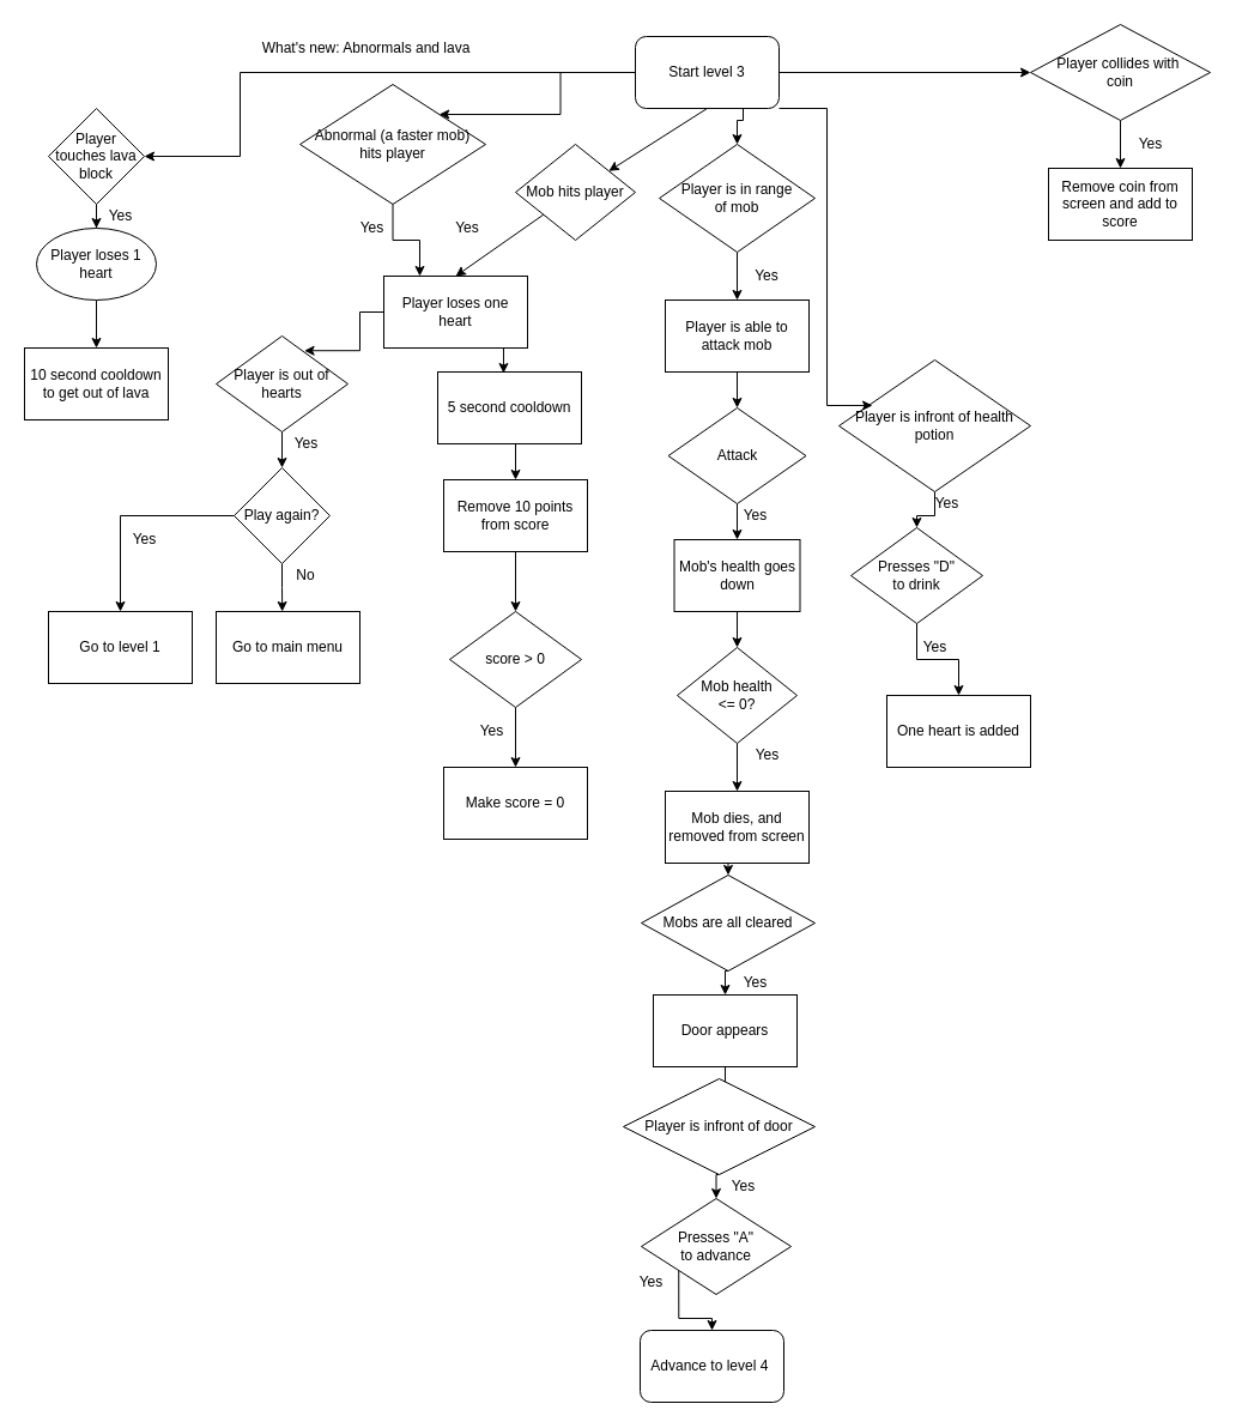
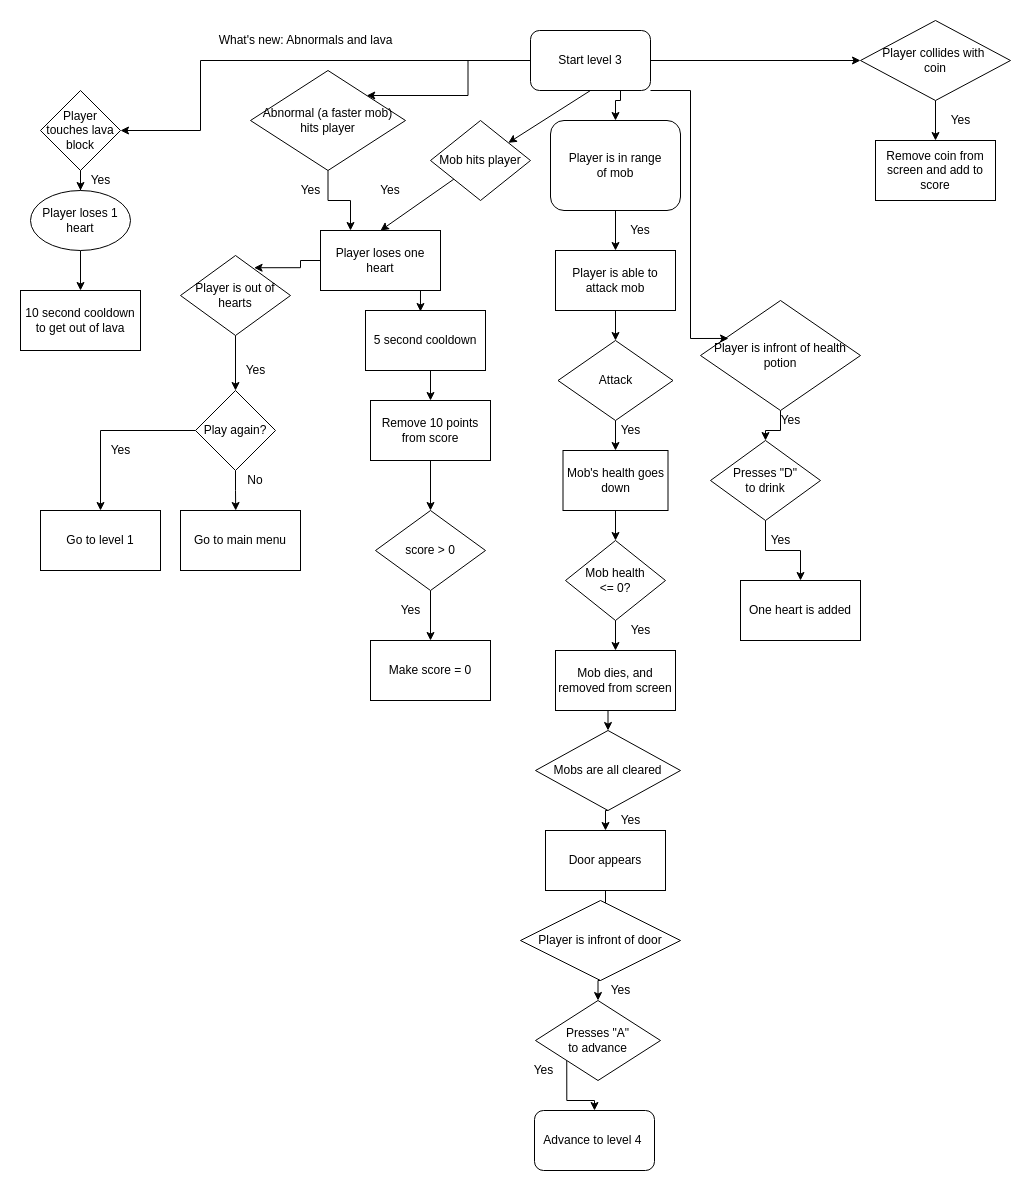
  <mxCell id="0" />
  <mxCell id="1" parent="0" />
  <mxCell id="2" value="" style="group" parent="1" vertex="1" connectable="0"><mxGeometry x="530" y="30" width="120" height="60" as="geometry" /></mxCell>
  <mxCell id="3" value="Start level 3" style="rounded=1;whiteSpace=wrap;html=1;" parent="2" vertex="1"><mxGeometry width="120" height="60" as="geometry" /></mxCell>
  <mxCell id="4" value="Mob hits player" style="rhombus;whiteSpace=wrap;html=1;" parent="1" vertex="1"><mxGeometry x="430" y="120" width="100" height="80" as="geometry" /></mxCell>
  <mxCell id="5" style="edgeStyle=orthogonalEdgeStyle;rounded=0;orthogonalLoop=1;jettySize=auto;html=1;exitX=1;exitY=1;exitDx=0;exitDy=0;entryX=0.458;entryY=0.017;entryDx=0;entryDy=0;entryPerimeter=0;" parent="1" source="7" target="40" edge="1"><mxGeometry relative="1" as="geometry" /></mxCell>
  <mxCell id="6" style="edgeStyle=orthogonalEdgeStyle;rounded=0;orthogonalLoop=1;jettySize=auto;html=1;exitX=0;exitY=0.5;exitDx=0;exitDy=0;entryX=0.669;entryY=0.153;entryDx=0;entryDy=0;entryPerimeter=0;" parent="1" source="7" target="38" edge="1"><mxGeometry relative="1" as="geometry" /></mxCell>
  <mxCell id="7" value="Player loses one heart" style="rounded=0;whiteSpace=wrap;html=1;" parent="1" vertex="1"><mxGeometry x="320" y="230" width="120" height="60" as="geometry" /></mxCell>
  <mxCell id="8" value="" style="endArrow=classic;html=1;entryX=0.5;entryY=0;entryDx=0;entryDy=0;" parent="1" source="4" target="7" edge="1"><mxGeometry width="50" height="50" relative="1" as="geometry"><mxPoint x="570" y="300" as="sourcePoint" /><mxPoint x="390" y="180" as="targetPoint" /></mxGeometry></mxCell>
  <mxCell id="9" value="Yes" style="text;html=1;strokeColor=none;fillColor=none;align=center;verticalAlign=middle;whiteSpace=wrap;rounded=0;" parent="1" vertex="1"><mxGeometry x="370" y="180" width="40" height="20" as="geometry" /></mxCell>
  <mxCell id="10" value="" style="endArrow=classic;html=1;exitX=0.5;exitY=1;exitDx=0;exitDy=0;" parent="1" source="3" target="4" edge="1"><mxGeometry width="50" height="50" relative="1" as="geometry"><mxPoint x="570" y="300" as="sourcePoint" /><mxPoint x="620" y="250" as="targetPoint" /></mxGeometry></mxCell>
  <mxCell id="11" style="edgeStyle=orthogonalEdgeStyle;rounded=0;orthogonalLoop=1;jettySize=auto;html=1;exitX=0.5;exitY=1;exitDx=0;exitDy=0;entryX=0.5;entryY=0;entryDx=0;entryDy=0;" parent="1" source="12" target="14" edge="1"><mxGeometry relative="1" as="geometry" /></mxCell>
- <mxCell id="12" value="Player is in range&lt;br&gt;of mob" style="rhombus;whiteSpace=wrap;html=1;" parent="1" vertex="1"><mxGeometry x="550" y="120" width="130" height="90" as="geometry" /></mxCell>
+ <mxCell id="12" value="Player is in range&lt;br&gt;of mob" style="whiteSpace=wrap;html=1;rounded=1;" parent="1" vertex="1"><mxGeometry x="550" y="120" width="130" height="90" as="geometry" /></mxCell>
  <mxCell id="13" style="edgeStyle=orthogonalEdgeStyle;rounded=0;orthogonalLoop=1;jettySize=auto;html=1;exitX=0.5;exitY=1;exitDx=0;exitDy=0;entryX=0.5;entryY=0;entryDx=0;entryDy=0;" parent="1" source="14" target="16" edge="1"><mxGeometry relative="1" as="geometry" /></mxCell>
  <mxCell id="14" value="Player is able to attack mob" style="rounded=0;whiteSpace=wrap;html=1;" parent="1" vertex="1"><mxGeometry x="555" y="250" width="120" height="60" as="geometry" /></mxCell>
  <mxCell id="15" style="edgeStyle=orthogonalEdgeStyle;rounded=0;orthogonalLoop=1;jettySize=auto;html=1;exitX=0.5;exitY=1;exitDx=0;exitDy=0;entryX=0.5;entryY=0;entryDx=0;entryDy=0;" parent="1" source="16" target="17" edge="1"><mxGeometry relative="1" as="geometry" /></mxCell>
  <mxCell id="16" value="Attack" style="rhombus;whiteSpace=wrap;html=1;" parent="1" vertex="1"><mxGeometry x="557.5" y="340" width="115" height="80" as="geometry" /></mxCell>
  <mxCell id="17" value="Mob's health goes down" style="rounded=0;whiteSpace=wrap;html=1;" parent="1" vertex="1"><mxGeometry x="562.5" y="450" width="105" height="60" as="geometry" /></mxCell>
  <mxCell id="18" style="edgeStyle=orthogonalEdgeStyle;rounded=0;orthogonalLoop=1;jettySize=auto;html=1;exitX=0.75;exitY=1;exitDx=0;exitDy=0;entryX=0.5;entryY=0;entryDx=0;entryDy=0;" parent="1" source="3" target="12" edge="1"><mxGeometry relative="1" as="geometry"><Array as="points"><mxPoint x="615" y="100" /></Array></mxGeometry></mxCell>
  <mxCell id="19" value="Yes" style="text;html=1;strokeColor=none;fillColor=none;align=center;verticalAlign=middle;whiteSpace=wrap;rounded=0;" parent="1" vertex="1"><mxGeometry x="620" y="220" width="40" height="20" as="geometry" /></mxCell>
  <mxCell id="20" value="Yes" style="text;html=1;align=center;verticalAlign=middle;resizable=0;points=[];autosize=1;" parent="1" vertex="1"><mxGeometry x="610" y="420" width="40" height="20" as="geometry" /></mxCell>
  <mxCell id="21" value="Mob health&lt;br&gt;&amp;lt;= 0?" style="rhombus;whiteSpace=wrap;html=1;" parent="1" vertex="1"><mxGeometry x="565" y="540" width="100" height="80" as="geometry" /></mxCell>
  <mxCell id="22" value="" style="endArrow=classic;html=1;exitX=0.5;exitY=1;exitDx=0;exitDy=0;entryX=0.5;entryY=0;entryDx=0;entryDy=0;" parent="1" source="17" target="21" edge="1"><mxGeometry width="50" height="50" relative="1" as="geometry"><mxPoint x="570" y="590" as="sourcePoint" /><mxPoint x="620" y="540" as="targetPoint" /></mxGeometry></mxCell>
  <mxCell id="23" style="edgeStyle=orthogonalEdgeStyle;rounded=0;orthogonalLoop=1;jettySize=auto;html=1;exitX=0.5;exitY=1;exitDx=0;exitDy=0;entryX=0.5;entryY=0;entryDx=0;entryDy=0;" parent="1" source="24" target="49" edge="1"><mxGeometry relative="1" as="geometry" /></mxCell>
- <mxCell id="24" value="Mob dies, and removed from screen" style="rounded=0;whiteSpace=wrap;html=1;" parent="1" vertex="1"><mxGeometry x="555" y="660" width="120" height="60" as="geometry" /></mxCell>
+ <mxCell id="24" value="Mob dies, and removed from screen" style="rounded=0;whiteSpace=wrap;html=1;" parent="1" vertex="1"><mxGeometry x="555" y="650" width="120" height="60" as="geometry" /></mxCell>
  <mxCell id="25" value="" style="endArrow=classic;html=1;exitX=0.5;exitY=1;exitDx=0;exitDy=0;" parent="1" source="21" target="24" edge="1"><mxGeometry width="50" height="50" relative="1" as="geometry"><mxPoint x="570" y="430" as="sourcePoint" /><mxPoint x="620" y="380" as="targetPoint" /></mxGeometry></mxCell>
  <mxCell id="26" style="edgeStyle=orthogonalEdgeStyle;rounded=0;orthogonalLoop=1;jettySize=auto;html=1;exitX=1;exitY=0.5;exitDx=0;exitDy=0;entryX=0;entryY=0.5;entryDx=0;entryDy=0;" parent="1" source="3" target="28" edge="1"><mxGeometry relative="1" as="geometry"><mxPoint x="780" y="69.8" as="targetPoint" /></mxGeometry></mxCell>
  <mxCell id="27" style="edgeStyle=orthogonalEdgeStyle;rounded=0;orthogonalLoop=1;jettySize=auto;html=1;exitX=0.5;exitY=1;exitDx=0;exitDy=0;entryX=0.5;entryY=0;entryDx=0;entryDy=0;" parent="1" source="28" target="29" edge="1"><mxGeometry relative="1" as="geometry" /></mxCell>
  <mxCell id="28" value="Player collides with&amp;nbsp;&lt;br&gt;coin" style="rhombus;whiteSpace=wrap;html=1;" parent="1" vertex="1"><mxGeometry x="860" width="150" height="80" as="geometry" y="20" /></mxCell>
  <mxCell id="29" value="Remove coin from screen and add to score" style="whiteSpace=wrap;html=1;" parent="1" vertex="1"><mxGeometry x="875" y="140" width="120" height="60" as="geometry" /></mxCell>
  <mxCell id="30" style="edgeStyle=orthogonalEdgeStyle;rounded=0;orthogonalLoop=1;jettySize=auto;html=1;exitX=0.5;exitY=1;exitDx=0;exitDy=0;entryX=0.5;entryY=0;entryDx=0;entryDy=0;" parent="1" source="31" target="33" edge="1"><mxGeometry relative="1" as="geometry" /></mxCell>
  <mxCell id="31" value="Remove 10 points from score" style="whiteSpace=wrap;html=1;" parent="1" vertex="1"><mxGeometry x="370" y="400" width="120" height="60" as="geometry" /></mxCell>
  <mxCell id="32" style="edgeStyle=orthogonalEdgeStyle;rounded=0;orthogonalLoop=1;jettySize=auto;html=1;exitX=0.5;exitY=1;exitDx=0;exitDy=0;entryX=0.5;entryY=0;entryDx=0;entryDy=0;" parent="1" source="33" target="34" edge="1"><mxGeometry relative="1" as="geometry" /></mxCell>
  <mxCell id="33" value="score &amp;gt; 0" style="rhombus;whiteSpace=wrap;html=1;" parent="1" vertex="1"><mxGeometry x="375" y="510" width="110" height="80" as="geometry" /></mxCell>
  <mxCell id="34" value="Make score = 0" style="rounded=0;whiteSpace=wrap;html=1;" parent="1" vertex="1"><mxGeometry x="370" y="640" width="120" height="60" as="geometry" /></mxCell>
  <mxCell id="35" value="Yes" style="text;html=1;align=center;verticalAlign=middle;resizable=0;points=[];autosize=1;" parent="1" vertex="1"><mxGeometry x="390" y="600" width="40" height="20" as="geometry" /></mxCell>
  <mxCell id="36" value="Yes" style="text;html=1;align=center;verticalAlign=middle;resizable=0;points=[];autosize=1;" parent="1" vertex="1"><mxGeometry x="940" y="110" width="40" height="20" as="geometry" /></mxCell>
  <mxCell id="37" style="edgeStyle=orthogonalEdgeStyle;rounded=0;orthogonalLoop=1;jettySize=auto;html=1;exitX=0.5;exitY=1;exitDx=0;exitDy=0;" parent="1" source="38" target="43" edge="1"><mxGeometry relative="1" as="geometry" /></mxCell>
- <mxCell id="38" value="Player is out of hearts" style="rhombus;whiteSpace=wrap;html=1;" parent="1" vertex="1"><mxGeometry x="180" y="280" width="110" height="80" as="geometry" /></mxCell>
+ <mxCell id="38" value="Player is out of hearts" style="rhombus;whiteSpace=wrap;html=1;" parent="1" vertex="1"><mxGeometry x="180" y="255" width="110" height="80" as="geometry" /></mxCell>
  <mxCell id="39" style="edgeStyle=orthogonalEdgeStyle;rounded=0;orthogonalLoop=1;jettySize=auto;html=1;exitX=0.5;exitY=1;exitDx=0;exitDy=0;entryX=0.5;entryY=0;entryDx=0;entryDy=0;" parent="1" source="40" target="31" edge="1"><mxGeometry relative="1" as="geometry" /></mxCell>
  <mxCell id="40" value="5 second cooldown" style="whiteSpace=wrap;html=1;" parent="1" vertex="1"><mxGeometry x="365" y="310" width="120" height="60" as="geometry" /></mxCell>
  <mxCell id="41" style="edgeStyle=orthogonalEdgeStyle;rounded=0;orthogonalLoop=1;jettySize=auto;html=1;exitX=0.5;exitY=1;exitDx=0;exitDy=0;entryX=0.46;entryY=0;entryDx=0;entryDy=0;entryPerimeter=0;" parent="1" source="43" target="44" edge="1"><mxGeometry relative="1" as="geometry" /></mxCell>
  <mxCell id="42" style="edgeStyle=orthogonalEdgeStyle;rounded=0;orthogonalLoop=1;jettySize=auto;html=1;exitX=0;exitY=0.5;exitDx=0;exitDy=0;entryX=0.5;entryY=0;entryDx=0;entryDy=0;" parent="1" source="43" target="69" edge="1"><mxGeometry relative="1" as="geometry" /></mxCell>
  <mxCell id="43" value="Play again?" style="rhombus;whiteSpace=wrap;html=1;" parent="1" vertex="1"><mxGeometry x="195" y="390" width="80" height="80" as="geometry" /></mxCell>
  <mxCell id="44" value="Go to main menu" style="rounded=0;whiteSpace=wrap;html=1;" parent="1" vertex="1"><mxGeometry x="180" y="510" width="120" height="60" as="geometry" /></mxCell>
  <mxCell id="45" value="No" style="text;html=1;strokeColor=none;fillColor=none;align=center;verticalAlign=middle;whiteSpace=wrap;rounded=0;" parent="1" vertex="1"><mxGeometry x="235" y="470" width="40" height="20" as="geometry" /></mxCell>
  <mxCell id="46" value="Yes" style="text;html=1;align=center;verticalAlign=middle;resizable=0;points=[];autosize=1;" parent="1" vertex="1"><mxGeometry x="235" y="360" width="40" height="20" as="geometry" /></mxCell>
  <mxCell id="47" value="Yes" style="text;html=1;align=center;verticalAlign=middle;resizable=0;points=[];autosize=1;" parent="1" vertex="1"><mxGeometry x="100" y="440" width="40" height="20" as="geometry" /></mxCell>
  <mxCell id="48" style="edgeStyle=orthogonalEdgeStyle;rounded=0;orthogonalLoop=1;jettySize=auto;html=1;exitX=0.5;exitY=1;exitDx=0;exitDy=0;entryX=0.5;entryY=0;entryDx=0;entryDy=0;" parent="1" source="49" target="51" edge="1"><mxGeometry relative="1" as="geometry" /></mxCell>
  <mxCell id="49" value="Mobs are all cleared" style="rhombus;whiteSpace=wrap;html=1;" parent="1" vertex="1"><mxGeometry x="535" y="730" width="145" height="80" as="geometry" /></mxCell>
  <mxCell id="50" style="edgeStyle=orthogonalEdgeStyle;rounded=0;orthogonalLoop=1;jettySize=auto;html=1;exitX=0.5;exitY=1;exitDx=0;exitDy=0;" parent="1" source="51" target="53" edge="1"><mxGeometry relative="1" as="geometry" /></mxCell>
  <mxCell id="51" value="Door appears" style="rounded=0;whiteSpace=wrap;html=1;" parent="1" vertex="1"><mxGeometry x="545" y="830" width="120" height="60" as="geometry" /></mxCell>
  <mxCell id="52" style="edgeStyle=orthogonalEdgeStyle;rounded=0;orthogonalLoop=1;jettySize=auto;html=1;exitX=0.5;exitY=1;exitDx=0;exitDy=0;entryX=0.5;entryY=0;entryDx=0;entryDy=0;" parent="1" source="53" target="55" edge="1"><mxGeometry relative="1" as="geometry" /></mxCell>
  <mxCell id="53" value="Player is infront of door" style="rhombus;whiteSpace=wrap;html=1;" parent="1" vertex="1"><mxGeometry x="520" y="900" width="160" height="80" as="geometry" /></mxCell>
  <mxCell id="54" style="edgeStyle=orthogonalEdgeStyle;rounded=0;orthogonalLoop=1;jettySize=auto;html=1;exitX=0;exitY=1;exitDx=0;exitDy=0;entryX=0.5;entryY=0;entryDx=0;entryDy=0;" parent="1" source="55" target="56" edge="1"><mxGeometry relative="1" as="geometry" /></mxCell>
  <mxCell id="55" value="Presses &quot;A&quot;&lt;br&gt;to advance" style="rhombus;whiteSpace=wrap;html=1;" parent="1" vertex="1"><mxGeometry x="535" y="1000" width="125" height="80" as="geometry" /></mxCell>
  <mxCell id="56" value="Advance to level 4&amp;nbsp;" style="rounded=1;whiteSpace=wrap;html=1;" parent="1" vertex="1"><mxGeometry x="534" y="1110" width="120" height="60" as="geometry" /></mxCell>
  <mxCell id="57" value="Yes" style="text;html=1;align=center;verticalAlign=middle;resizable=0;points=[];autosize=1;" parent="1" vertex="1"><mxGeometry x="610" y="810" width="40" height="20" as="geometry" /></mxCell>
  <mxCell id="58" value="Yes" style="text;html=1;align=center;verticalAlign=middle;resizable=0;points=[];autosize=1;" parent="1" vertex="1"><mxGeometry x="600" y="980" width="40" height="20" as="geometry" /></mxCell>
  <mxCell id="59" value="Yes" style="text;html=1;align=center;verticalAlign=middle;resizable=0;points=[];autosize=1;" parent="1" vertex="1"><mxGeometry x="522.5" y="1060" width="40" height="20" as="geometry" /></mxCell>
  <mxCell id="60" value="Yes" style="text;html=1;align=center;verticalAlign=middle;resizable=0;points=[];autosize=1;" parent="1" vertex="1"><mxGeometry x="620" y="620" width="40" height="20" as="geometry" /></mxCell>
  <mxCell id="61" style="edgeStyle=orthogonalEdgeStyle;rounded=0;orthogonalLoop=1;jettySize=auto;html=1;exitX=0.5;exitY=1;exitDx=0;exitDy=0;" parent="1" source="62" target="64" edge="1"><mxGeometry relative="1" as="geometry" /></mxCell>
  <mxCell id="62" value="Player is infront of health potion" style="rhombus;whiteSpace=wrap;html=1;" parent="1" vertex="1"><mxGeometry x="700" y="300" width="160" height="110" as="geometry" /></mxCell>
  <mxCell id="63" style="edgeStyle=orthogonalEdgeStyle;rounded=0;orthogonalLoop=1;jettySize=auto;html=1;exitX=0.5;exitY=1;exitDx=0;exitDy=0;" parent="1" source="64" target="65" edge="1"><mxGeometry relative="1" as="geometry" /></mxCell>
  <mxCell id="64" value="Presses &quot;D&quot;&lt;br&gt;to drink" style="rhombus;whiteSpace=wrap;html=1;" parent="1" vertex="1"><mxGeometry x="710" y="440" width="110" height="80" as="geometry" /></mxCell>
  <mxCell id="65" value="One heart is added" style="whiteSpace=wrap;html=1;" parent="1" vertex="1"><mxGeometry x="740" y="580" width="120" height="60" as="geometry" /></mxCell>
  <mxCell id="66" style="edgeStyle=orthogonalEdgeStyle;rounded=0;orthogonalLoop=1;jettySize=auto;html=1;exitX=1;exitY=1;exitDx=0;exitDy=0;entryX=0.175;entryY=0.345;entryDx=0;entryDy=0;entryPerimeter=0;" parent="1" source="3" target="62" edge="1"><mxGeometry relative="1" as="geometry"><Array as="points"><mxPoint x="690" y="90" /><mxPoint x="690" y="338" /></Array></mxGeometry></mxCell>
  <mxCell id="67" value="Yes" style="text;html=1;align=center;verticalAlign=middle;resizable=0;points=[];autosize=1;" parent="1" vertex="1"><mxGeometry x="770" y="410" width="40" height="20" as="geometry" /></mxCell>
  <mxCell id="68" value="Yes" style="text;html=1;align=center;verticalAlign=middle;resizable=0;points=[];autosize=1;" parent="1" vertex="1"><mxGeometry x="760" y="530" width="40" height="20" as="geometry" /></mxCell>
  <mxCell id="69" value="Go to level 1" style="rounded=0;whiteSpace=wrap;html=1;" parent="1" vertex="1"><mxGeometry x="40" y="510" width="120" height="60" as="geometry" /></mxCell>
  <mxCell id="70" value="What's new: Abnormals and lava" style="text;html=1;align=center;verticalAlign=middle;resizable=0;points=[];autosize=1;" parent="1" vertex="1"><mxGeometry x="210" y="30" width="190" height="20" as="geometry" /></mxCell>
  <mxCell id="71" style="edgeStyle=orthogonalEdgeStyle;rounded=0;orthogonalLoop=1;jettySize=auto;html=1;exitX=0.5;exitY=1;exitDx=0;exitDy=0;entryX=0.25;entryY=0;entryDx=0;entryDy=0;" parent="1" source="72" target="7" edge="1"><mxGeometry relative="1" as="geometry" /></mxCell>
  <mxCell id="72" value="Abnormal (a faster mob) &lt;br&gt;hits player" style="rhombus;whiteSpace=wrap;html=1;" parent="1" vertex="1"><mxGeometry x="250" y="70" width="155" height="100" as="geometry" /></mxCell>
  <mxCell id="73" style="edgeStyle=orthogonalEdgeStyle;rounded=0;orthogonalLoop=1;jettySize=auto;html=1;exitX=0;exitY=0.5;exitDx=0;exitDy=0;entryX=1;entryY=0;entryDx=0;entryDy=0;" parent="1" source="3" target="72" edge="1"><mxGeometry relative="1" as="geometry" /></mxCell>
  <mxCell id="74" value="Yes" style="text;html=1;align=center;verticalAlign=middle;resizable=0;points=[];autosize=1;" parent="1" vertex="1"><mxGeometry x="290" y="180" width="40" height="20" as="geometry" /></mxCell>
  <mxCell id="75" style="edgeStyle=orthogonalEdgeStyle;rounded=0;orthogonalLoop=1;jettySize=auto;html=1;exitX=0.5;exitY=1;exitDx=0;exitDy=0;" parent="1" source="76" target="78" edge="1"><mxGeometry relative="1" as="geometry" /></mxCell>
  <mxCell id="76" value="Player touches lava block" style="rhombus;whiteSpace=wrap;html=1;" parent="1" vertex="1"><mxGeometry x="40" y="90" width="80" height="80" as="geometry" /></mxCell>
  <mxCell id="77" style="edgeStyle=orthogonalEdgeStyle;rounded=0;orthogonalLoop=1;jettySize=auto;html=1;exitX=0.5;exitY=1;exitDx=0;exitDy=0;" parent="1" source="78" target="79" edge="1"><mxGeometry relative="1" as="geometry" /></mxCell>
  <mxCell id="78" value="Player loses 1 heart" style="ellipse;whiteSpace=wrap;html=1;" parent="1" vertex="1"><mxGeometry x="30" y="190" width="100" height="60" as="geometry" /></mxCell>
  <mxCell id="79" value="10 second cooldown to get out of lava" style="whiteSpace=wrap;html=1;" parent="1" vertex="1"><mxGeometry x="20" y="290" width="120" height="60" as="geometry" /></mxCell>
  <mxCell id="80" style="edgeStyle=orthogonalEdgeStyle;rounded=0;orthogonalLoop=1;jettySize=auto;html=1;exitX=0;exitY=0.25;exitDx=0;exitDy=0;" parent="1" source="3" target="76" edge="1"><mxGeometry relative="1" as="geometry"><Array as="points"><mxPoint x="530" y="60" /><mxPoint x="200" y="60" /><mxPoint x="200" y="130" /></Array></mxGeometry></mxCell>
  <mxCell id="81" value="Yes" style="text;html=1;align=center;verticalAlign=middle;resizable=0;points=[];autosize=1;" parent="1" vertex="1"><mxGeometry x="80" y="170" width="40" height="20" as="geometry" /></mxCell>
